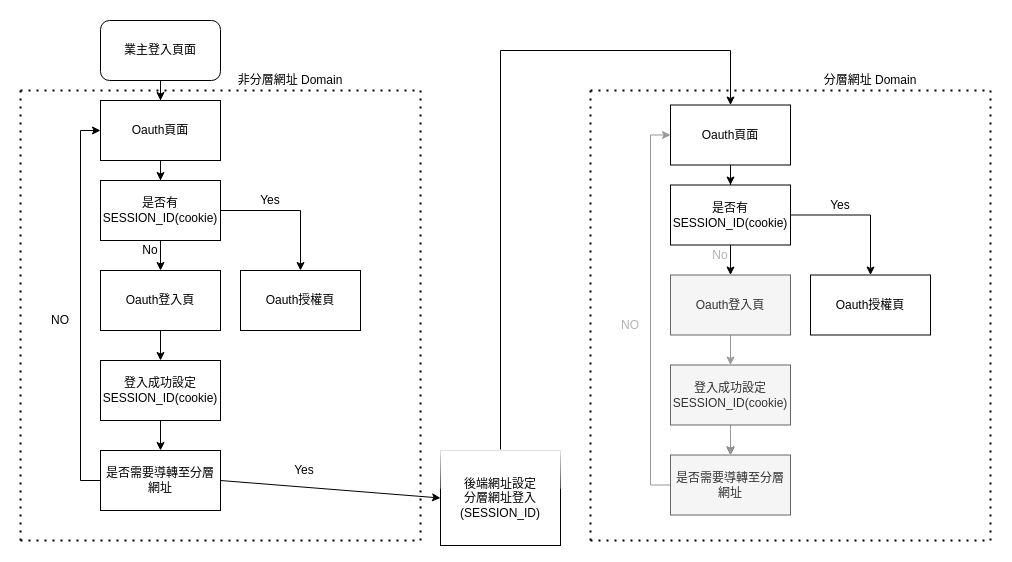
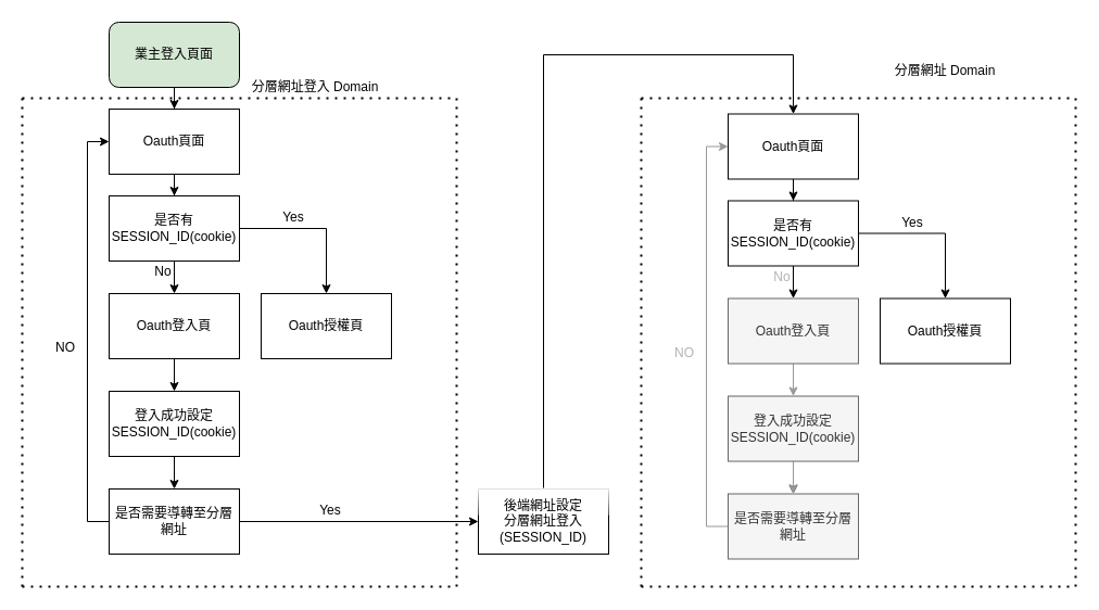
  <mxCell id="0" />
  <mxCell id="1" parent="0" />
  <mxCell id="2" style="edgeStyle=orthogonalEdgeStyle;rounded=0;orthogonalLoop=1;jettySize=auto;html=1;entryX=0.5;entryY=0;entryDx=0;entryDy=0;" edge="1" parent="1" source="3" target="5"><mxGeometry relative="1" as="geometry" /></mxCell>
- <mxCell id="3" value="業主登入頁面" style="rounded=1;whiteSpace=wrap;html=1;" vertex="1" parent="1"><mxGeometry x="100" y="20" width="120" height="60" as="geometry" /></mxCell>
+ <mxCell id="3" value="業主登入頁面" style="rounded=1;whiteSpace=wrap;html=1;fillColor=#d5e8d4;" vertex="1" parent="1"><mxGeometry x="100" y="20" width="120" height="60" as="geometry" /></mxCell>
  <mxCell id="4" style="edgeStyle=orthogonalEdgeStyle;rounded=0;orthogonalLoop=1;jettySize=auto;html=1;entryX=0.5;entryY=0;entryDx=0;entryDy=0;" edge="1" parent="1" source="5" target="8"><mxGeometry relative="1" as="geometry" /></mxCell>
  <mxCell id="5" value="Oauth頁面" style="rounded=0;whiteSpace=wrap;html=1;" vertex="1" parent="1"><mxGeometry x="100" y="100" width="120" height="60" as="geometry" /></mxCell>
  <mxCell id="6" style="edgeStyle=orthogonalEdgeStyle;rounded=0;orthogonalLoop=1;jettySize=auto;html=1;exitX=0.5;exitY=1;exitDx=0;exitDy=0;entryX=0.5;entryY=0;entryDx=0;entryDy=0;" edge="1" parent="1" source="8" target="10"><mxGeometry relative="1" as="geometry" /></mxCell>
  <mxCell id="7" style="edgeStyle=orthogonalEdgeStyle;rounded=0;orthogonalLoop=1;jettySize=auto;html=1;exitX=1;exitY=0.5;exitDx=0;exitDy=0;entryX=0.5;entryY=0;entryDx=0;entryDy=0;" edge="1" parent="1" source="8" target="11"><mxGeometry relative="1" as="geometry" /></mxCell>
  <mxCell id="8" value="是否有SESSION_ID(cookie)" style="rounded=0;whiteSpace=wrap;html=1;" vertex="1" parent="1"><mxGeometry x="100" y="180" width="120" height="60" as="geometry" /></mxCell>
  <mxCell id="9" style="edgeStyle=orthogonalEdgeStyle;rounded=0;orthogonalLoop=1;jettySize=auto;html=1;exitX=0.5;exitY=1;exitDx=0;exitDy=0;entryX=0.5;entryY=0;entryDx=0;entryDy=0;" edge="1" parent="1" source="10" target="15"><mxGeometry relative="1" as="geometry" /></mxCell>
  <mxCell id="10" value="Oauth登入頁" style="rounded=0;whiteSpace=wrap;html=1;" vertex="1" parent="1"><mxGeometry x="100" y="270" width="120" height="60" as="geometry" /></mxCell>
  <mxCell id="11" value="Oauth授權頁" style="rounded=0;whiteSpace=wrap;html=1;" vertex="1" parent="1"><mxGeometry x="240" y="270" width="120" height="60" as="geometry" /></mxCell>
  <mxCell id="12" value="Yes" style="text;html=1;strokeColor=none;fillColor=none;align=center;verticalAlign=middle;whiteSpace=wrap;rounded=0;" vertex="1" parent="1"><mxGeometry x="250" y="190" width="40" height="20" as="geometry" /></mxCell>
  <mxCell id="13" value="No" style="text;html=1;strokeColor=none;fillColor=none;align=center;verticalAlign=middle;whiteSpace=wrap;rounded=0;" vertex="1" parent="1"><mxGeometry x="130" y="240" width="40" height="20" as="geometry" /></mxCell>
  <mxCell id="14" style="edgeStyle=orthogonalEdgeStyle;rounded=0;orthogonalLoop=1;jettySize=auto;html=1;entryX=0.5;entryY=0;entryDx=0;entryDy=0;" edge="1" parent="1" source="15" target="17"><mxGeometry relative="1" as="geometry" /></mxCell>
  <mxCell id="15" value="&lt;span&gt;登入成功設定SESSION_ID(cookie)&lt;/span&gt;" style="rounded=0;whiteSpace=wrap;html=1;" vertex="1" parent="1"><mxGeometry x="100" y="360" width="120" height="60" as="geometry" /></mxCell>
  <mxCell id="16" style="edgeStyle=orthogonalEdgeStyle;rounded=0;orthogonalLoop=1;jettySize=auto;html=1;exitX=0;exitY=0.5;exitDx=0;exitDy=0;entryX=0;entryY=0.5;entryDx=0;entryDy=0;" edge="1" parent="1" source="17" target="5"><mxGeometry relative="1" as="geometry" /></mxCell>
  <mxCell id="17" value="是否需要導轉至分層網址" style="rounded=0;whiteSpace=wrap;html=1;" vertex="1" parent="1"><mxGeometry x="100" y="450" width="120" height="60" as="geometry" /></mxCell>
  <mxCell id="18" value="NO" style="text;html=1;strokeColor=none;fillColor=none;align=center;verticalAlign=middle;whiteSpace=wrap;rounded=0;" vertex="1" parent="1"><mxGeometry x="40" y="310" width="40" height="20" as="geometry" /></mxCell>
  <mxCell id="19" value="" style="group" vertex="1" connectable="0" parent="1"><mxGeometry x="20" y="90" width="400" height="450" as="geometry" /></mxCell>
  <mxCell id="20" value="" style="endArrow=none;dashed=1;html=1;dashPattern=1 3;strokeWidth=2;" edge="1" parent="19"><mxGeometry width="50" height="50" relative="1" as="geometry"><mxPoint y="450" as="sourcePoint" /><mxPoint x="400" y="450" as="targetPoint" /></mxGeometry></mxCell>
  <mxCell id="21" value="" style="endArrow=none;dashed=1;html=1;dashPattern=1 3;strokeWidth=2;" edge="1" parent="19"><mxGeometry width="50" height="50" relative="1" as="geometry"><mxPoint x="400" y="450" as="sourcePoint" /><mxPoint x="400" as="targetPoint" /></mxGeometry></mxCell>
  <mxCell id="22" value="" style="endArrow=none;dashed=1;html=1;dashPattern=1 3;strokeWidth=2;" edge="1" parent="19"><mxGeometry width="50" height="50" relative="1" as="geometry"><mxPoint y="450" as="sourcePoint" /><mxPoint as="targetPoint" /></mxGeometry></mxCell>
  <mxCell id="23" value="" style="endArrow=none;dashed=1;html=1;dashPattern=1 3;strokeWidth=2;" edge="1" parent="19"><mxGeometry width="50" height="50" relative="1" as="geometry"><mxPoint as="sourcePoint" /><mxPoint x="400" as="targetPoint" /></mxGeometry></mxCell>
  <mxCell id="24" value="Yes" style="text;html=1;strokeColor=none;fillColor=none;align=center;verticalAlign=middle;whiteSpace=wrap;rounded=0;glass=1;" vertex="1" parent="19"><mxGeometry x="264" y="370" width="40" height="20" as="geometry" /></mxCell>
- <mxCell id="25" value="非分層網址 Domain" style="text;html=1;strokeColor=none;fillColor=none;align=center;verticalAlign=middle;whiteSpace=wrap;rounded=0;glass=1;" vertex="1" parent="1"><mxGeometry x="170" y="70" width="240" height="20" as="geometry" /></mxCell>
+ <mxCell id="25" value="分層網址登入 Domain" style="text;html=1;strokeColor=none;fillColor=none;align=center;verticalAlign=middle;whiteSpace=wrap;rounded=0;glass=1;" vertex="1" parent="1"><mxGeometry x="170" y="70" width="240" height="20" as="geometry" /></mxCell>
  <mxCell id="26" style="edgeStyle=orthogonalEdgeStyle;rounded=0;orthogonalLoop=1;jettySize=auto;html=1;entryX=0.5;entryY=0;entryDx=0;entryDy=0;" edge="1" parent="1" source="27" target="30"><mxGeometry relative="1" as="geometry" /></mxCell>
  <mxCell id="27" value="Oauth頁面" style="rounded=0;whiteSpace=wrap;html=1;" vertex="1" parent="1"><mxGeometry x="670" y="104.5" width="120" height="60" as="geometry" /></mxCell>
  <mxCell id="28" style="edgeStyle=orthogonalEdgeStyle;rounded=0;orthogonalLoop=1;jettySize=auto;html=1;exitX=0.5;exitY=1;exitDx=0;exitDy=0;entryX=0.5;entryY=0;entryDx=0;entryDy=0;" edge="1" parent="1" source="30" target="32"><mxGeometry relative="1" as="geometry" /></mxCell>
  <mxCell id="29" style="edgeStyle=orthogonalEdgeStyle;rounded=0;orthogonalLoop=1;jettySize=auto;html=1;exitX=1;exitY=0.5;exitDx=0;exitDy=0;entryX=0.5;entryY=0;entryDx=0;entryDy=0;" edge="1" parent="1" source="30" target="33"><mxGeometry relative="1" as="geometry" /></mxCell>
  <mxCell id="30" value="是否有SESSION_ID(cookie)" style="rounded=0;whiteSpace=wrap;html=1;" vertex="1" parent="1"><mxGeometry x="670" y="184.5" width="120" height="60" as="geometry" /></mxCell>
  <mxCell id="31" style="edgeStyle=orthogonalEdgeStyle;rounded=0;orthogonalLoop=1;jettySize=auto;html=1;exitX=0.5;exitY=1;exitDx=0;exitDy=0;entryX=0.5;entryY=0;entryDx=0;entryDy=0;strokeColor=#999999;" edge="1" parent="1" source="32" target="38"><mxGeometry relative="1" as="geometry" /></mxCell>
  <mxCell id="32" value="Oauth登入頁" style="rounded=0;whiteSpace=wrap;html=1;fontColor=#333333;fillColor=#f5f5f5;strokeColor=#666666;" vertex="1" parent="1"><mxGeometry x="670" y="274.5" width="120" height="60" as="geometry" /></mxCell>
  <mxCell id="33" value="Oauth授權頁" style="rounded=0;whiteSpace=wrap;html=1;" vertex="1" parent="1"><mxGeometry x="810" y="274.5" width="120" height="60" as="geometry" /></mxCell>
  <mxCell id="34" value="Yes" style="text;html=1;strokeColor=none;fillColor=none;align=center;verticalAlign=middle;whiteSpace=wrap;rounded=0;" vertex="1" parent="1"><mxGeometry x="820" y="194.5" width="40" height="20" as="geometry" /></mxCell>
  <mxCell id="35" value="No" style="text;html=1;strokeColor=none;fillColor=none;align=center;verticalAlign=middle;whiteSpace=wrap;rounded=0;fontColor=#B3B3B3;" vertex="1" parent="1"><mxGeometry x="700" y="244.5" width="40" height="20" as="geometry" /></mxCell>
  <mxCell id="36" style="edgeStyle=orthogonalEdgeStyle;rounded=0;orthogonalLoop=1;jettySize=auto;html=1;entryX=0.5;entryY=0;entryDx=0;entryDy=0;" edge="1" parent="1" source="38" target="40"><mxGeometry relative="1" as="geometry" /></mxCell>
  <mxCell id="37" value="" style="edgeStyle=orthogonalEdgeStyle;rounded=0;orthogonalLoop=1;jettySize=auto;html=1;fontColor=#999999;strokeColor=#999999;" edge="1" parent="1" source="38" target="40"><mxGeometry relative="1" as="geometry" /></mxCell>
  <mxCell id="38" value="&lt;span&gt;登入成功設定SESSION_ID(cookie)&lt;/span&gt;" style="rounded=0;whiteSpace=wrap;html=1;fillColor=#f5f5f5;strokeColor=#666666;fontColor=#333333;" vertex="1" parent="1"><mxGeometry x="670" y="364.5" width="120" height="60" as="geometry" /></mxCell>
  <mxCell id="39" style="edgeStyle=orthogonalEdgeStyle;rounded=0;orthogonalLoop=1;jettySize=auto;html=1;exitX=0;exitY=0.5;exitDx=0;exitDy=0;entryX=0;entryY=0.5;entryDx=0;entryDy=0;strokeColor=#999999;" edge="1" parent="1" source="40" target="27"><mxGeometry relative="1" as="geometry" /></mxCell>
  <mxCell id="40" value="是否需要導轉至分層網址" style="rounded=0;whiteSpace=wrap;html=1;fillColor=#f5f5f5;strokeColor=#666666;fontColor=#333333;" vertex="1" parent="1"><mxGeometry x="670" y="454.5" width="120" height="60" as="geometry" /></mxCell>
  <mxCell id="41" value="NO" style="text;html=1;strokeColor=none;fillColor=none;align=center;verticalAlign=middle;whiteSpace=wrap;rounded=0;fontColor=#B3B3B3;" vertex="1" parent="1"><mxGeometry x="610" y="314.5" width="40" height="20" as="geometry" /></mxCell>
  <mxCell id="42" value="" style="group" vertex="1" connectable="0" parent="1"><mxGeometry x="590" y="90" width="400" height="450" as="geometry" /></mxCell>
  <mxCell id="43" value="" style="endArrow=none;dashed=1;html=1;dashPattern=1 3;strokeWidth=2;" edge="1" parent="42"><mxGeometry width="50" height="50" relative="1" as="geometry"><mxPoint y="450" as="sourcePoint" /><mxPoint x="400" y="450" as="targetPoint" /></mxGeometry></mxCell>
  <mxCell id="44" value="" style="endArrow=none;dashed=1;html=1;dashPattern=1 3;strokeWidth=2;" edge="1" parent="42"><mxGeometry width="50" height="50" relative="1" as="geometry"><mxPoint x="400" y="450" as="sourcePoint" /><mxPoint x="400" as="targetPoint" /></mxGeometry></mxCell>
  <mxCell id="45" value="" style="endArrow=none;dashed=1;html=1;dashPattern=1 3;strokeWidth=2;" edge="1" parent="42"><mxGeometry width="50" height="50" relative="1" as="geometry"><mxPoint y="450" as="sourcePoint" /><mxPoint as="targetPoint" /></mxGeometry></mxCell>
  <mxCell id="46" value="" style="endArrow=none;dashed=1;html=1;dashPattern=1 3;strokeWidth=2;" edge="1" parent="42"><mxGeometry width="50" height="50" relative="1" as="geometry"><mxPoint as="sourcePoint" /><mxPoint x="400" as="targetPoint" /></mxGeometry></mxCell>
  <mxCell id="47" style="edgeStyle=orthogonalEdgeStyle;rounded=0;orthogonalLoop=1;jettySize=auto;html=1;exitX=0.5;exitY=0;exitDx=0;exitDy=0;entryX=0.5;entryY=0;entryDx=0;entryDy=0;" edge="1" parent="1" source="48" target="27"><mxGeometry relative="1" as="geometry"><Array as="points"><mxPoint x="500" y="50" /><mxPoint x="730" y="50" /></Array></mxGeometry></mxCell>
- <mxCell id="48" value="後端網址設定&lt;br&gt;分層網址登入&lt;br&gt;(SESSION_ID)" style="rounded=0;whiteSpace=wrap;html=1;glass=1;" vertex="1" parent="1"><mxGeometry x="440" y="450" width="120" height="95" as="geometry" /></mxCell>
+ <mxCell id="48" value="後端網址設定&lt;br&gt;分層網址登入&lt;br&gt;(SESSION_ID)" style="rounded=0;whiteSpace=wrap;html=1;glass=1;" vertex="1" parent="1"><mxGeometry x="440" y="450" width="120" height="60" as="geometry" /></mxCell>
  <mxCell id="49" value="" style="endArrow=classic;html=1;entryX=0;entryY=0.5;entryDx=0;entryDy=0;" edge="1" parent="1" target="48"><mxGeometry width="50" height="50" relative="1" as="geometry"><mxPoint x="220" y="480" as="sourcePoint" /><mxPoint x="350" y="370" as="targetPoint" /></mxGeometry></mxCell>
- <mxCell id="50" value="分層網址 Domain" style="text;html=1;strokeColor=none;fillColor=none;align=center;verticalAlign=middle;whiteSpace=wrap;rounded=0;glass=1;" vertex="1" parent="1"><mxGeometry x="750" y="70" width="240" height="20" as="geometry" /></mxCell>
+ <mxCell id="50" value="分層網址 Domain" style="text;html=1;strokeColor=none;fillColor=none;align=center;verticalAlign=middle;whiteSpace=wrap;rounded=0;glass=1;" vertex="1" parent="1"><mxGeometry x="750" y="55" width="240" height="20" as="geometry" /></mxCell>
